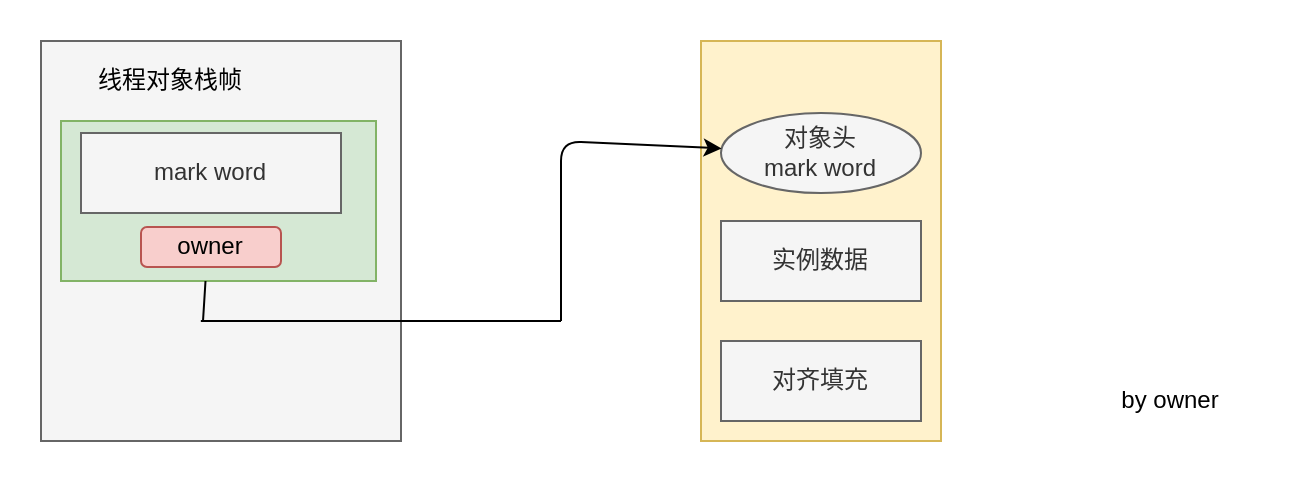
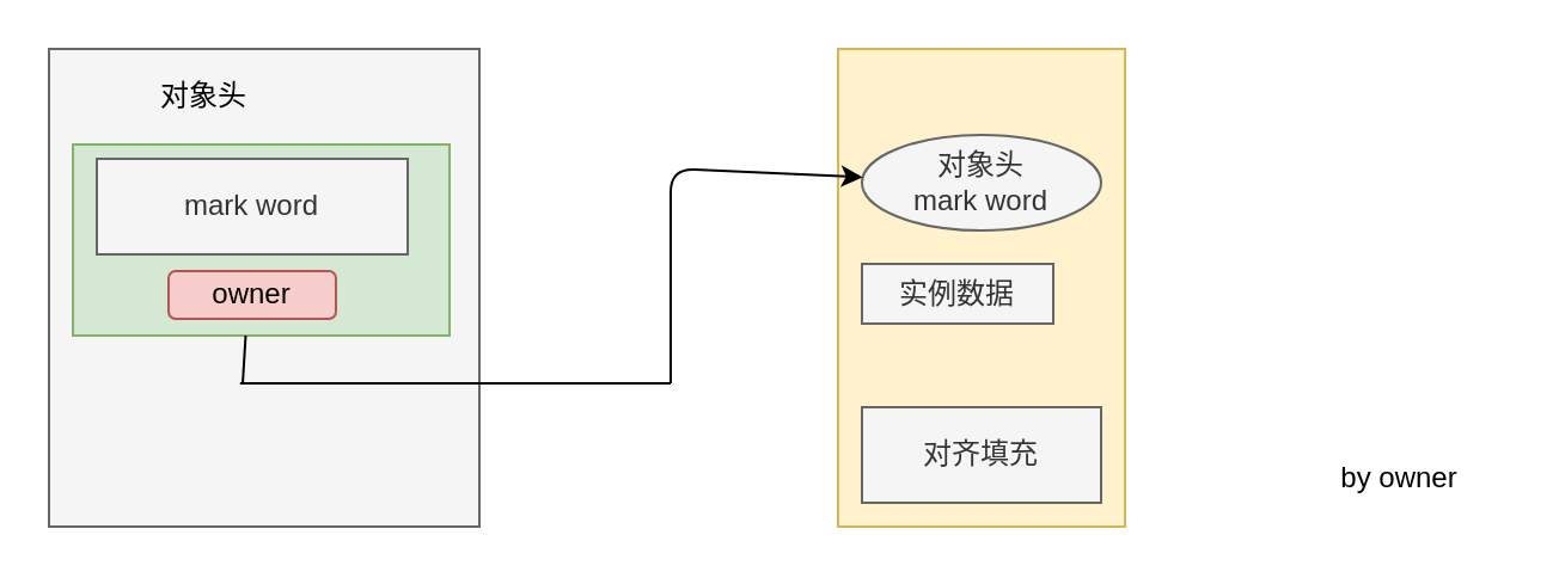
  <mxCell id="0" />
  <mxCell id="1" parent="0" />
  <mxCell id="2" value="" style="rounded=0;whiteSpace=wrap;html=1;fillColor=#f5f5f5;strokeColor=#666666;fontColor=#333333;" vertex="1" parent="1"><mxGeometry x="20" y="20" width="180" height="200" as="geometry" /></mxCell>
  <mxCell id="3" value="&lt;div&gt;&lt;/div&gt;" style="rounded=0;whiteSpace=wrap;html=1;fillColor=#fff2cc;strokeColor=#d6b656;align=left;" vertex="1" parent="1"><mxGeometry x="350" y="20" width="120" height="200" as="geometry" /></mxCell>
  <mxCell id="4" value="对象头&lt;br&gt;mark word" style="ellipse;whiteSpace=wrap;html=1;fillColor=#f5f5f5;strokeColor=#666666;fontColor=#333333;" vertex="1" parent="1"><mxGeometry x="360" y="56" width="100" height="40" as="geometry" /></mxCell>
- <mxCell id="5" value="实例数据" style="rounded=0;whiteSpace=wrap;html=1;fillColor=#f5f5f5;strokeColor=#666666;fontColor=#333333;" vertex="1" parent="1"><mxGeometry x="360" y="110" width="100" height="40" as="geometry" /></mxCell>
+ <mxCell id="5" value="实例数据" style="rounded=0;whiteSpace=wrap;html=1;fillColor=#f5f5f5;strokeColor=#666666;fontColor=#333333;" vertex="1" parent="1"><mxGeometry x="360" y="110" width="80" height="25" as="geometry" /></mxCell>
  <mxCell id="6" value="对齐填充" style="rounded=0;whiteSpace=wrap;html=1;fillColor=#f5f5f5;strokeColor=#666666;fontColor=#333333;" vertex="1" parent="1"><mxGeometry x="360" y="170" width="100" height="40" as="geometry" /></mxCell>
  <mxCell id="7" value="" style="rounded=0;whiteSpace=wrap;html=1;fillColor=#d5e8d4;strokeColor=#82b366;" vertex="1" parent="1"><mxGeometry x="30" y="60" width="157.5" height="80" as="geometry" /></mxCell>
- <mxCell id="8" value="线程对象栈帧" style="text;html=1;strokeColor=none;fillColor=none;align=center;verticalAlign=middle;whiteSpace=wrap;rounded=0;" vertex="1" parent="1"><mxGeometry x="40" y="30" width="90" height="20" as="geometry" /></mxCell>
+ <mxCell id="8" value="对象头" style="text;html=1;strokeColor=none;fillColor=none;align=center;verticalAlign=middle;whiteSpace=wrap;rounded=0;" vertex="1" parent="1"><mxGeometry x="40" y="30" width="90" height="20" as="geometry" /></mxCell>
  <mxCell id="9" value="mark word" style="rounded=0;whiteSpace=wrap;html=1;fillColor=#f5f5f5;strokeColor=#666666;fontColor=#333333;" vertex="1" parent="1"><mxGeometry x="40" y="66" width="130" height="40" as="geometry" /></mxCell>
  <mxCell id="10" value="owner" style="rounded=1;whiteSpace=wrap;html=1;fillColor=#f8cecc;strokeColor=#b85450;" vertex="1" parent="1"><mxGeometry x="70" y="113" width="70" height="20" as="geometry" /></mxCell>
  <mxCell id="11" value="" style="endArrow=classic;html=1;" edge="1" parent="1" target="4"><mxGeometry width="50" height="50" relative="1" as="geometry"><mxPoint x="280" y="160" as="sourcePoint" /><mxPoint x="108.75" y="210.711" as="targetPoint" /><Array as="points"><mxPoint x="280" y="70" /></Array></mxGeometry></mxCell>
  <mxCell id="12" value="" style="endArrow=none;html=1;exitX=0.444;exitY=0.7;exitDx=0;exitDy=0;exitPerimeter=0;" edge="1" parent="1" source="2"><mxGeometry width="50" height="50" relative="1" as="geometry"><mxPoint x="210" y="210" as="sourcePoint" /><mxPoint x="280" y="160" as="targetPoint" /></mxGeometry></mxCell>
  <mxCell id="13" value="" style="endArrow=none;html=1;" edge="1" parent="1"><mxGeometry width="50" height="50" relative="1" as="geometry"><mxPoint x="101" y="160" as="sourcePoint" /><mxPoint x="102.25" y="140" as="targetPoint" /></mxGeometry></mxCell>
  <mxCell id="14" value="by owner" style="text;html=1;strokeColor=none;fillColor=none;align=center;verticalAlign=middle;whiteSpace=wrap;rounded=0;" vertex="1" parent="1"><mxGeometry x="540" y="190" width="90" height="20" as="geometry" /></mxCell>
